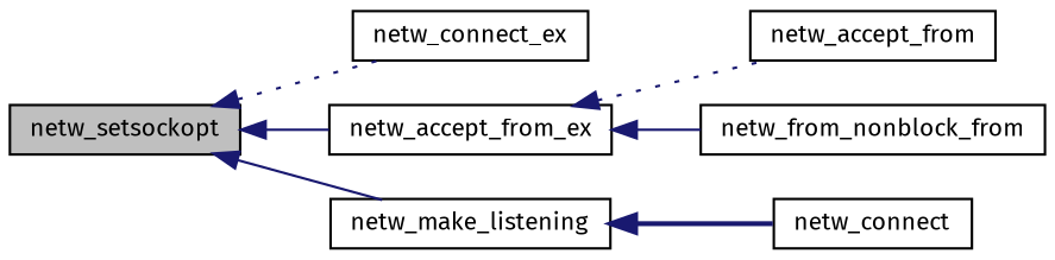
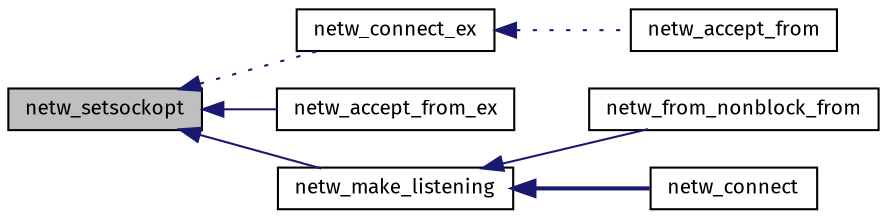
  digraph {
    fontname="Fira Sans"
    rankdir=LR
    node [color=black fillcolor=white fontname="Fira Sans" fontsize=10 shape=record style=filled]
    edge [color=midnightblue dir=back fontname="Fira Sans" fontsize=10 labelfontname=Helvetica labelfontsize=10 style=solid]
    n1 [fillcolor=grey75 fontcolor=black height=0.2 label=netw_setsockopt width=0.4]
    n2 [height=0.2 label=netw_accept_from_ex width=0.4]
    n3 [height=0.2 label=netw_connect_ex width=0.4]
    n4 [height=0.2 label=netw_make_listening width=0.4]
    n5 [height=0.2 label=netw_accept_from width=0.4]
    n6 [height=0.2 label=netw_from_nonblock_from width=0.4]
    n7 [height=0.2 label=netw_connect width=0.4]
    n1 -> n2
    n1 -> n3 [style=dotted]
    n1 -> n4
-   n2 -> n5 [style=dotted]
-   n2 -> n6
+   n3 -> n5 [style=dotted]
+   n4 -> n6
    n4 -> n7 [style=bold]
  }
